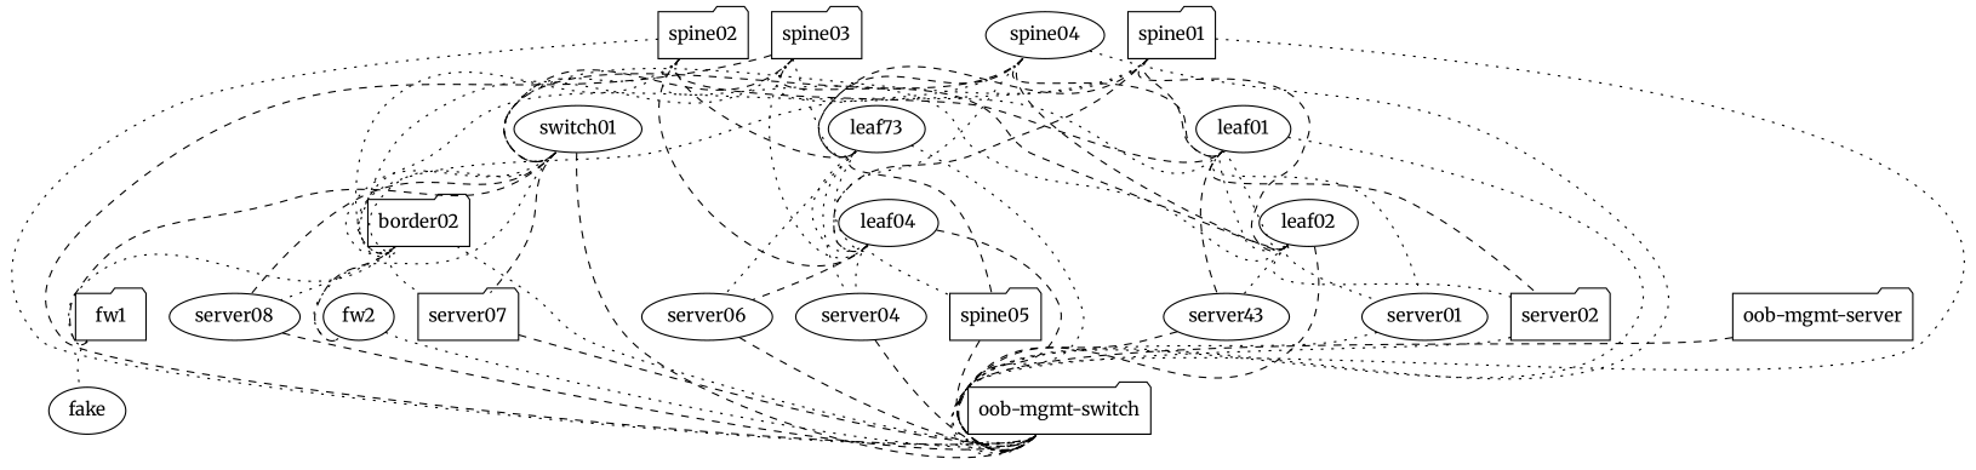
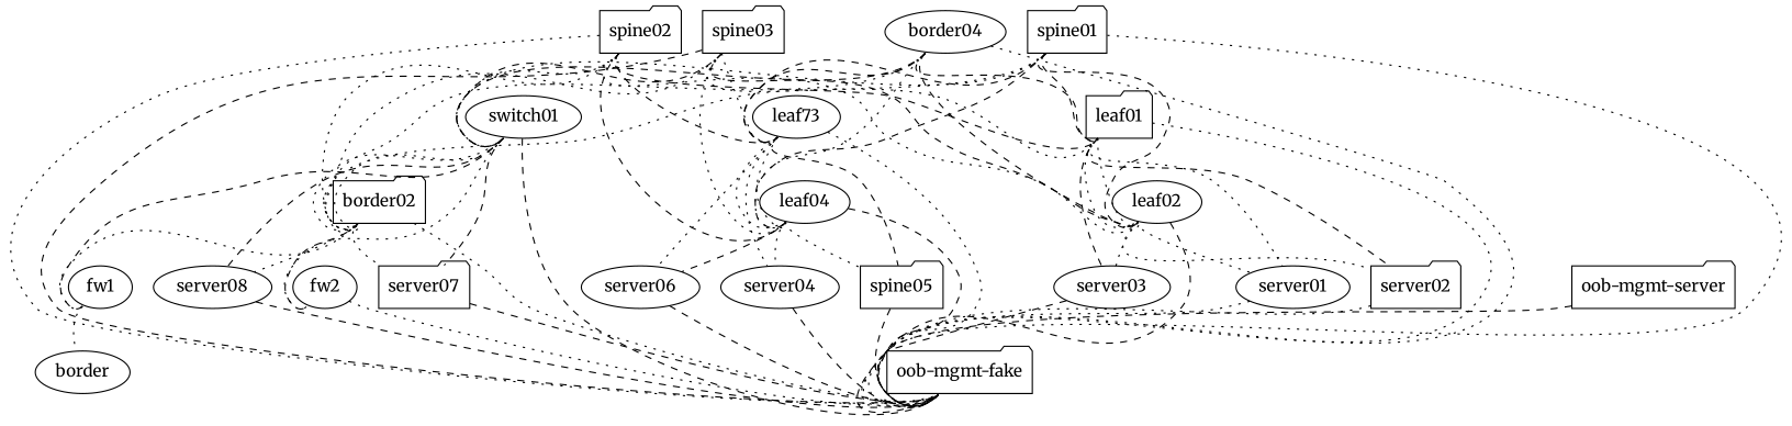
  graph {
    fontname=Merriweather
    node [fontname=Merriweather function=host shape=ellipse version="5.2.0"]
    edge [fontname=Merriweather headport=eth1 style=dotted tailport=eth0]
-   fake [function=fake version=""]
+   fake [function=fake label=border version=""]
    "oob-mgmt-server" [cpu=2 function="oob-server" memory=2048 shape=folder version=""]
-   "oob-mgmt-switch" [function="oob-switch" mgmt_ip="192.168.200.251" shape=folder version=""]
+   "oob-mgmt-switch" [function="oob-switch" mgmt_ip="192.168.200.251" shape=folder label="oob-mgmt-fake" version=""]
    spine01 [function=spine mgmt_ip="192.168.200.21" ports=32 shape=folder]
-   leaf01 [function=leaf mgmt_ip="192.168.200.11" ports=54]
+   leaf01 [function=leaf mgmt_ip="192.168.200.11" ports=54 shape=folder]
    leaf02 [function=leaf mgmt_ip="192.168.200.12" ports=54]
    n7 [function=leaf label=leaf73 mgmt_ip="192.168.200.13" ports=54]
    leaf04 [function=leaf mgmt_ip="192.168.200.14" ports=54]
    n9 [function=exit label=switch01 mgmt_ip="192.168.200.63" ports=54]
    border02 [function=exit mgmt_ip="192.168.200.64" ports=54 shape=folder]
    server01 [mgmt_ip="192.168.200.31" nic_model=e1000 os="generic/ubuntu1804" version=""]
    server02 [mgmt_ip="192.168.200.32" nic_model=e1000 os="generic/ubuntu1804" shape=folder version=""]
-   server03 [mgmt_ip="192.168.200.33" nic_model=e1000 os="generic/ubuntu1804" label=server43 version=""]
+   server03 [mgmt_ip="192.168.200.33" nic_model=e1000 os="generic/ubuntu1804" version=""]
    server04 [mgmt_ip="192.168.200.34" nic_model=e1000 os="generic/ubuntu1804" version=""]
    n15 [label=spine05 mgmt_ip="192.168.200.35" nic_model=e1000 os="generic/ubuntu1804" shape=folder version=""]
    server06 [mgmt_ip="192.168.200.36" nic_model=e1000 os="generic/ubuntu1804" version=""]
-   fw1 [function=leaf mgmt_ip="192.168.200.61" shape=folder]
+   fw1 [function=leaf mgmt_ip="192.168.200.61"]
    fw2 [function=leaf mgmt_ip="192.168.200.62"]
    server07 [mgmt_ip="192.168.200.37" nic_model=e1000 os="generic/ubuntu1804" shape=folder version=""]
    server08 [mgmt_ip="192.168.200.38" nic_model=e1000 os="generic/ubuntu1804" version=""]
    spine02 [function=spine mgmt_ip="192.168.200.22" ports=32 shape=folder]
    spine03 [function=spine mgmt_ip="192.168.200.23" ports=32 shape=folder]
-   spine04 [function=spine mgmt_ip="192.168.200.24" ports=32]
+   spine04 [function=spine mgmt_ip="192.168.200.24" ports=32 label=border04]
    "oob-mgmt-server" -- "oob-mgmt-switch" [headport=swp1 style=dashed tailport=eth1]
    spine01 -- "oob-mgmt-switch" [headport=swp14 left_mac="44:38:39:22:01:82"]
    spine01 -- leaf01 [headport=swp51 style=dashed tailport=swp1]
    spine01 -- leaf02 [headport=swp51 style=dashed tailport=swp2]
    spine01 -- n7 [headport=swp51 style=dashed tailport=swp3]
    spine01 -- leaf04 [headport=swp51 style=dashed tailport=swp4]
    spine01 -- n9 [headport=swp51 tailport=swp5]
    spine01 -- border02 [headport=swp51 tailport=swp6]
    leaf01 -- "oob-mgmt-switch" [headport=swp10 left_mac="44:38:39:22:01:7a"]
    leaf01 -- leaf02 [headport=swp49 tailport=swp49]
    leaf01 -- leaf02 [headport=swp50 tailport=swp50]
    leaf01 -- server01 [tailport=swp1]
    leaf01 -- server02 [style=dashed tailport=swp2]
    leaf01 -- server03 [style=dashed tailport=swp3]
    leaf02 -- "oob-mgmt-switch" [headport=swp11 left_mac="44:38:39:22:01:78" style=dashed]
    leaf02 -- server01 [headport=eth2 tailport=swp1]
    leaf02 -- server02 [headport=eth2 tailport=swp2]
    leaf02 -- server03 [headport=eth2 tailport=swp3]
    n7 -- "oob-mgmt-switch" [headport=swp12 left_mac="44:38:39:22:01:84"]
    n7 -- leaf04 [headport=swp49 tailport=swp49]
    n7 -- leaf04 [headport=swp50 tailport=swp50]
    n7 -- server04 [tailport=swp1]
    n7 -- n15 [style=dashed tailport=swp2]
    n7 -- server06 [tailport=swp3]
    leaf04 -- "oob-mgmt-switch" [headport=swp13 left_mac="44:38:39:22:01:8a" style=dashed]
    leaf04 -- server04 [headport=eth2 tailport=swp1]
    leaf04 -- n15 [headport=eth2 tailport=swp2]
    leaf04 -- server06 [headport=eth2 style=dashed tailport=swp3]
    n9 -- "oob-mgmt-switch" [headport=swp20 left_mac="44:38:39:22:01:74" style=dashed]
    n9 -- border02 [headport=swp49 tailport=swp49]
    n9 -- border02 [headport=swp50 tailport=swp50]
    n9 -- fw1 [headport=swp1 style=dashed tailport=swp3]
    n9 -- fw2 [headport=swp1 tailport=swp4]
    n9 -- server07 [style=dashed tailport=swp1]
    n9 -- server08 [style=dashed tailport=swp2]
    border02 -- "oob-mgmt-switch" [headport=swp21 left_mac="44:38:39:22:01:7c"]
    border02 -- fw1 [headport=swp2 tailport=swp3]
    border02 -- fw2 [headport=swp2 style=dashed tailport=swp4]
    border02 -- server07 [headport=eth2 tailport=swp1]
    border02 -- server08 [headport=eth2 tailport=swp2]
    server01 -- "oob-mgmt-switch" [headport=swp2 left_mac="44:38:39:22:01:7e"]
    server02 -- "oob-mgmt-switch" [headport=swp3 left_mac="44:38:39:22:01:6e"]
    server03 -- "oob-mgmt-switch" [headport=swp4 left_mac="44:38:39:22:01:90" style=dashed]
    server04 -- "oob-mgmt-switch" [headport=swp5 left_mac="44:38:39:22:01:6a" style=dashed]
    n15 -- "oob-mgmt-switch" [headport=swp6 left_mac="44:38:39:22:01:88" style=dashed]
    server06 -- "oob-mgmt-switch" [headport=swp7 left_mac="44:38:39:22:01:86" style=dashed]
    fw1 -- fake [headport=outbound tailport=swp49]
    fw2 -- "oob-mgmt-switch" [headport=swp19 left_mac="44:38:39:22:01:8e"]
    server07 -- "oob-mgmt-switch" [headport=swp8 left_mac="44:38:39:22:01:76" style=dashed]
    server08 -- "oob-mgmt-switch" [headport=swp9 left_mac="44:38:39:22:01:72" style=dashed]
    spine02 -- "oob-mgmt-switch" [headport=swp15 left_mac="44:38:39:22:01:92"]
    spine02 -- leaf01 [headport=swp52 style=dashed tailport=swp1]
    spine02 -- leaf02 [headport=swp52 tailport=swp2]
    spine02 -- n7 [headport=swp52 style=dashed tailport=swp3]
    spine02 -- leaf04 [headport=swp52 style=dashed tailport=swp4]
    spine02 -- n9 [headport=swp52 tailport=swp5]
    spine02 -- border02 [headport=swp52 tailport=swp6]
    spine03 -- "oob-mgmt-switch" [headport=swp16 left_mac="44:38:39:22:01:70" style=dashed]
    spine03 -- leaf01 [headport=swp53 tailport=swp1]
    spine03 -- leaf02 [headport=swp53 style=dashed tailport=swp2]
    spine03 -- n7 [headport=swp53 tailport=swp3]
    spine03 -- leaf04 [headport=swp53 tailport=swp4]
    spine03 -- n9 [headport=swp53 style=dashed tailport=swp5]
    spine03 -- border02 [headport=swp53 tailport=swp6]
    spine04 -- "oob-mgmt-switch" [headport=swp17 left_mac="44:38:39:22:01:6c"]
    spine04 -- leaf01 [headport=swp54 style=dashed tailport=swp1]
    spine04 -- leaf02 [headport=swp54 style=dashed tailport=swp2]
    spine04 -- n7 [headport=swp54 style=dashed tailport=swp3]
    spine04 -- leaf04 [headport=swp54 tailport=swp4]
    spine04 -- n9 [headport=swp54 style=dashed tailport=swp5]
    spine04 -- border02 [headport=swp54 tailport=swp6]
  }
